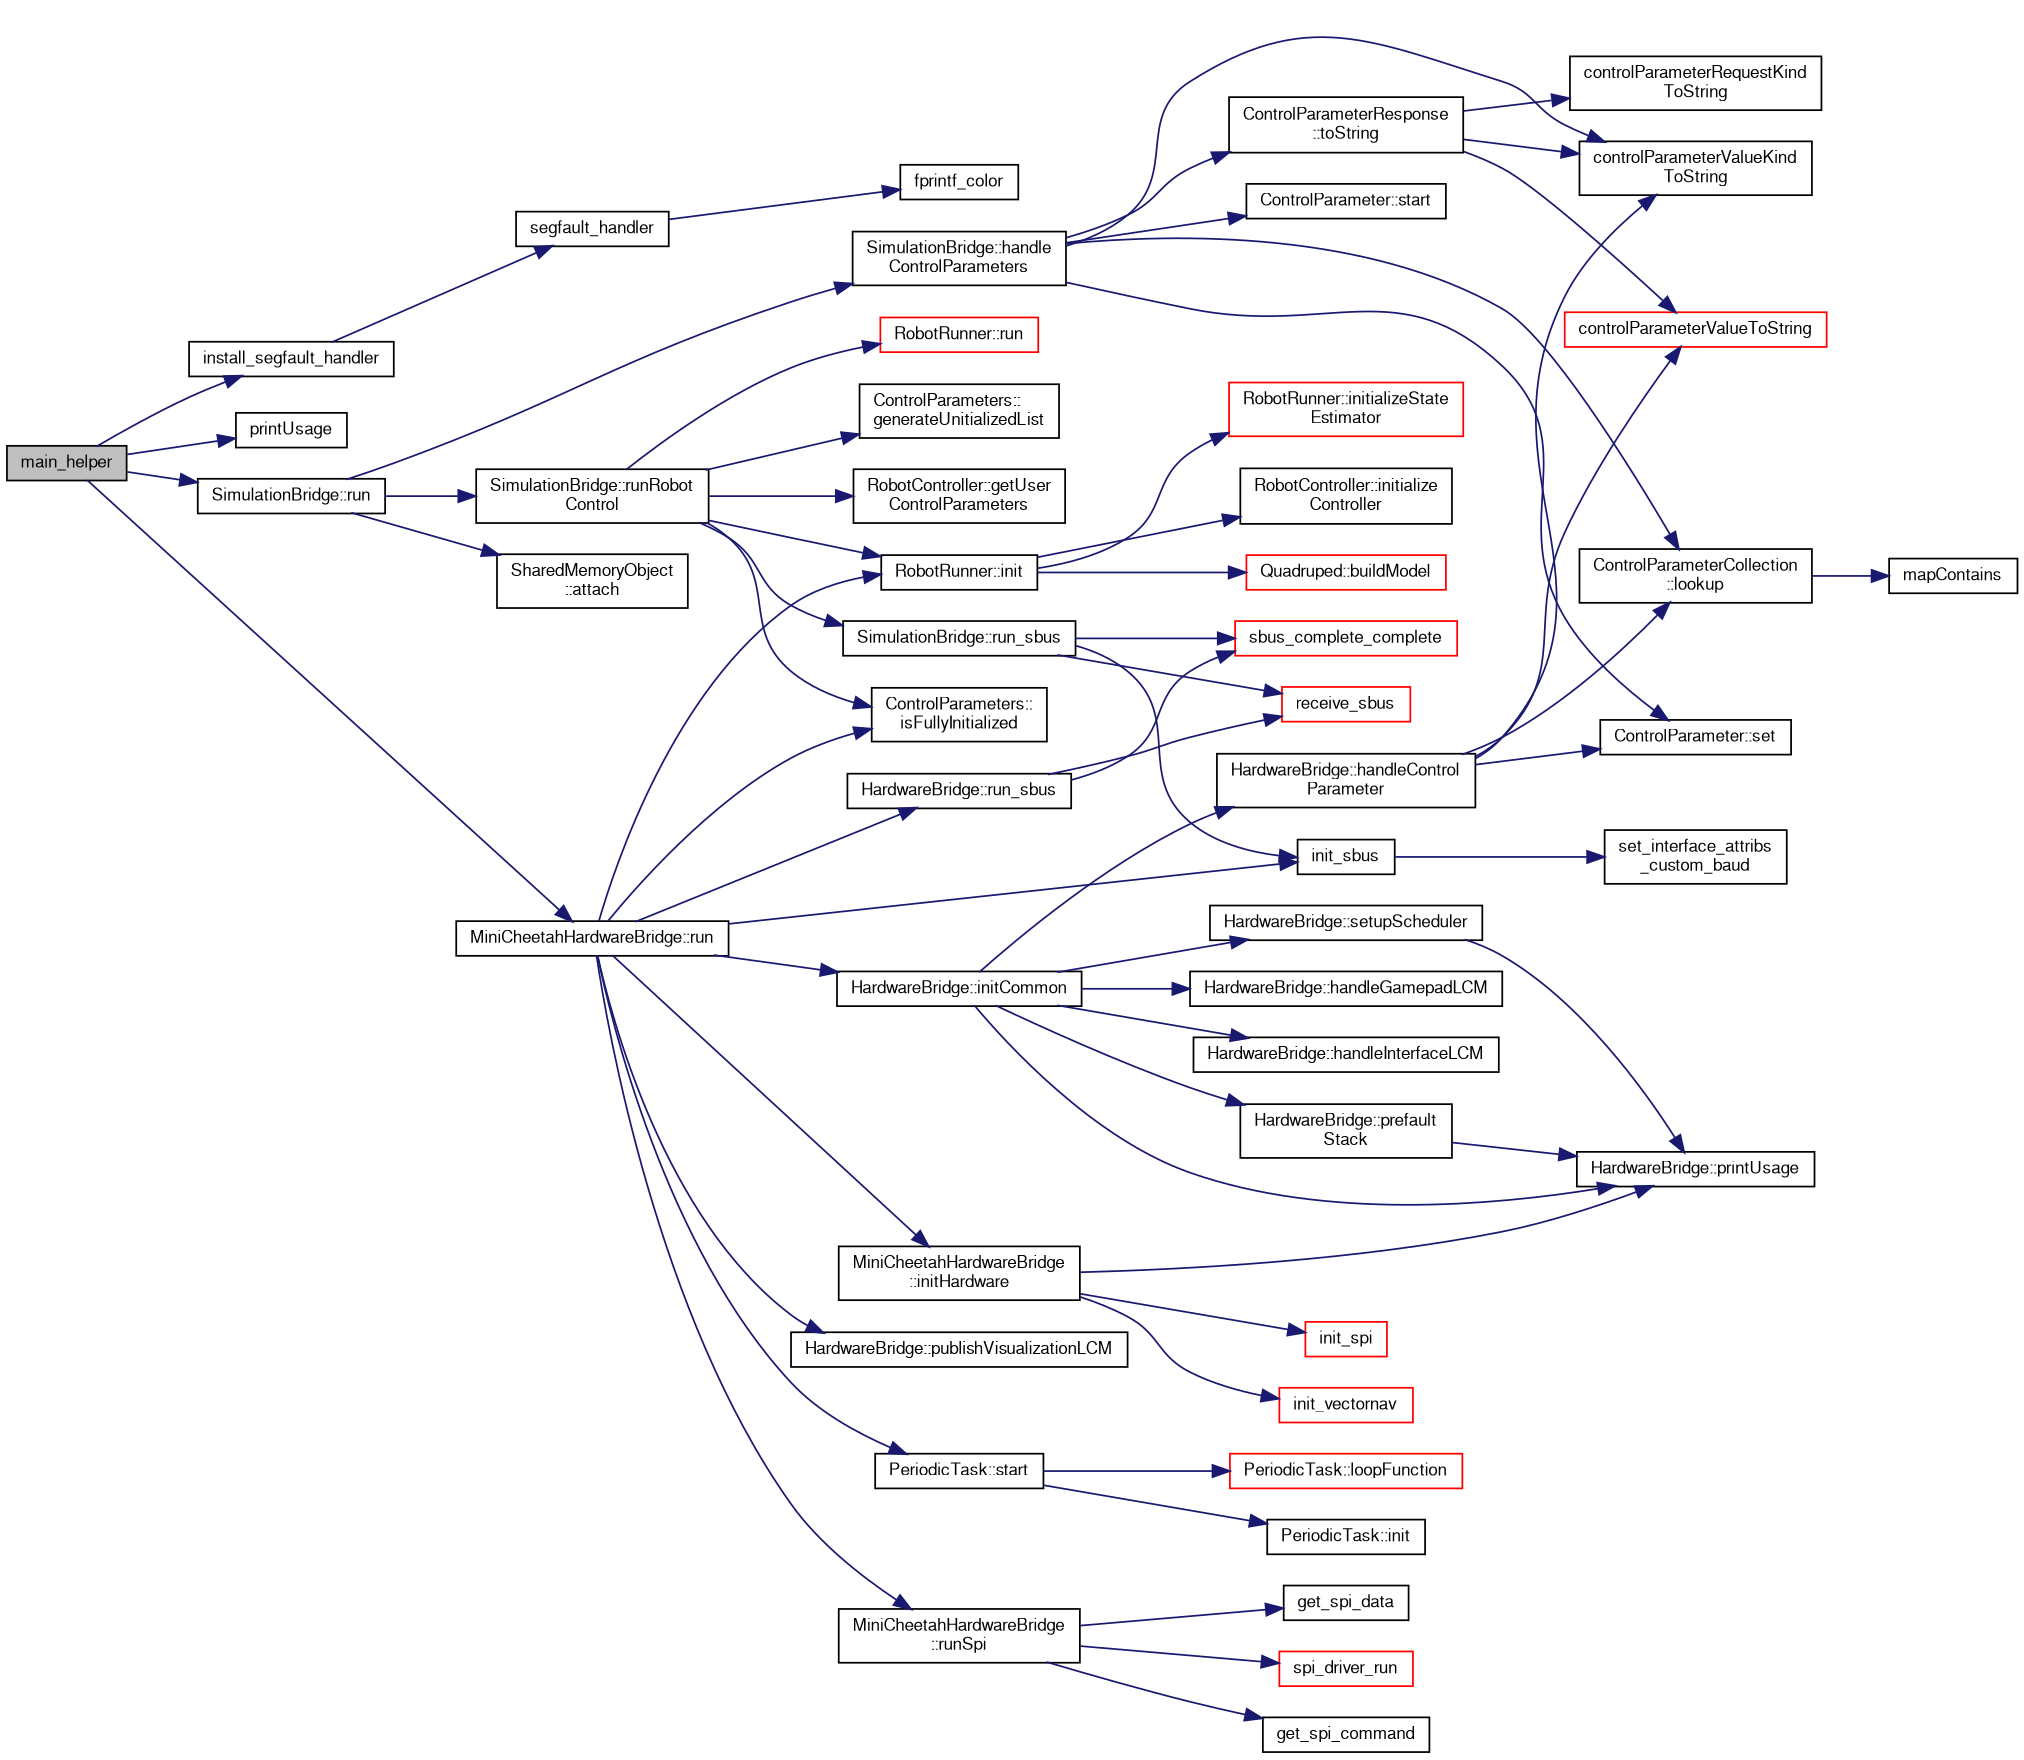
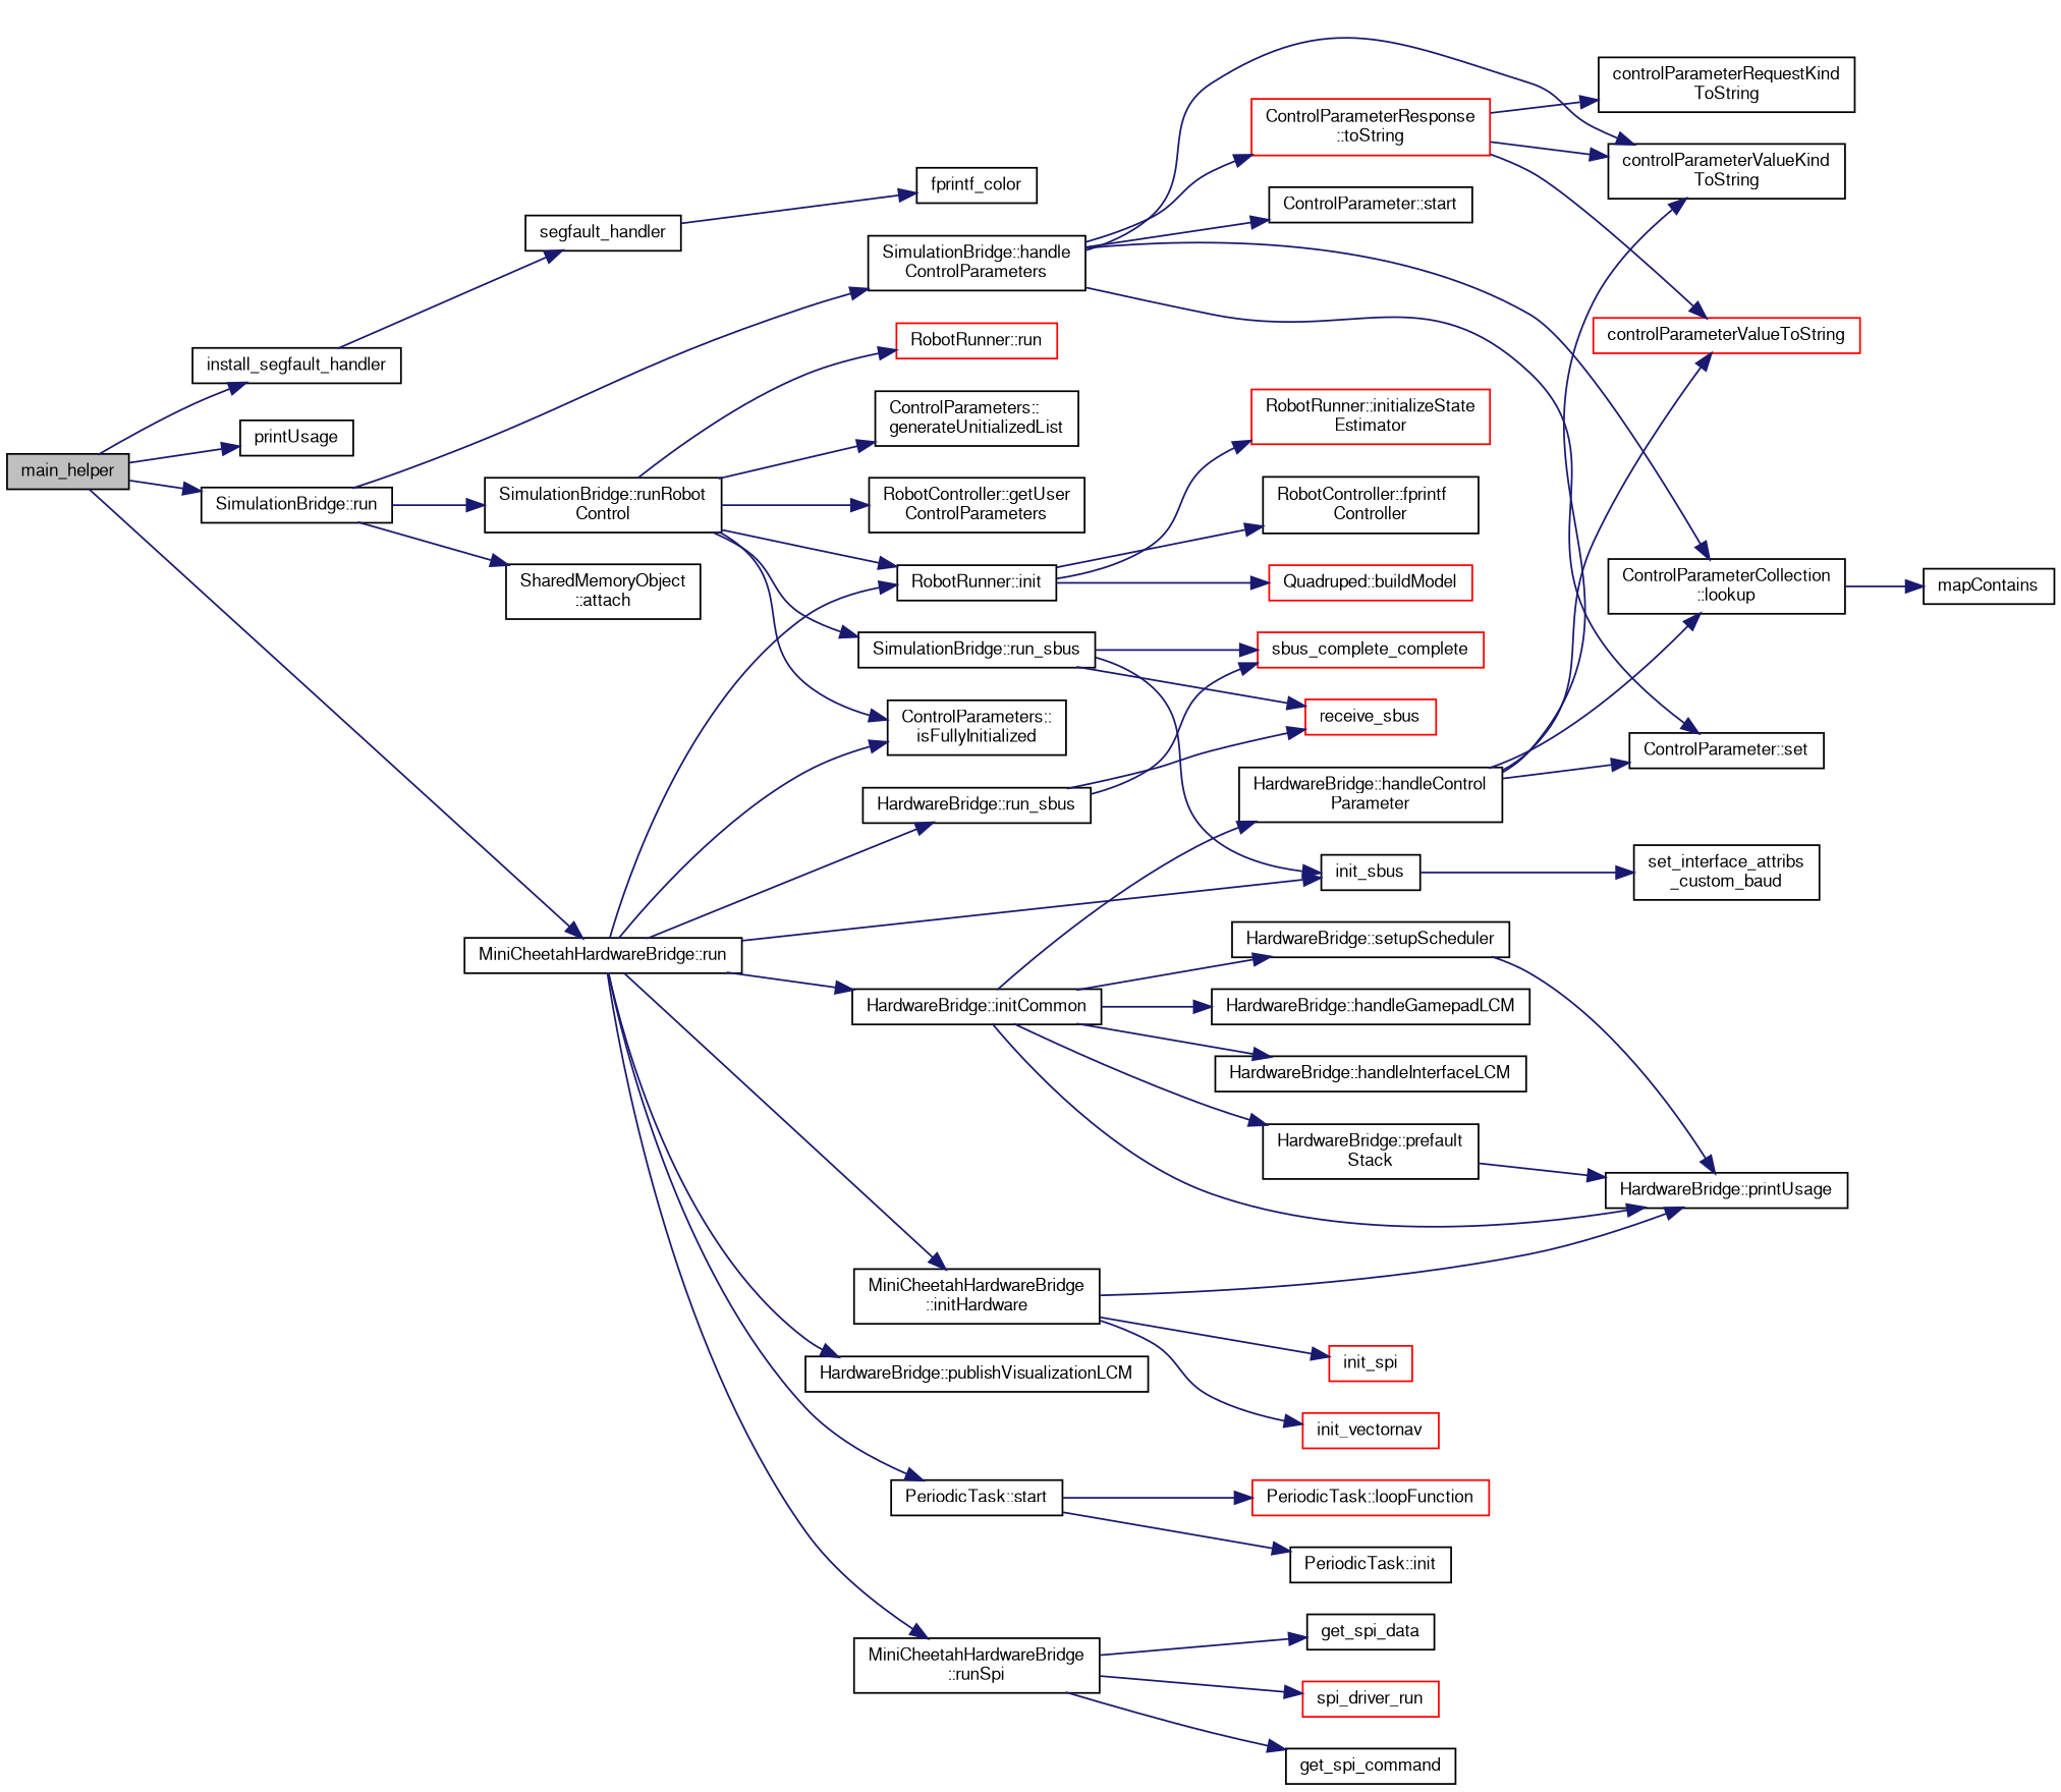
  digraph {
    rankdir=LR
    node [color=black fillcolor=white fontname=FreeSans fontsize=10 shape=record style=filled]
    edge [color=midnightblue fontname=FreeSans fontsize=10 labelfontname=FreeSans labelfontsize=10 style=solid]
    n1 [fillcolor=grey75 fontcolor=black height=0.2 label=main_helper width=0.4]
    n2 [height=0.2 label=install_segfault_handler width=0.4]
    n3 [height=0.2 label=printUsage width=0.4]
    n4 [height=0.2 label="SimulationBridge::run" width=0.4]
    n5 [height=0.2 label="MiniCheetahHardwareBridge::run" width=0.4]
    n6 [height=0.2 label=segfault_handler width=0.4]
    n7 [height=0.2 label="SharedMemoryObject\l::attach" width=0.4]
    n8 [height=0.2 label="SimulationBridge::handle\lControlParameters" width=0.4]
    n9 [height=0.2 label="SimulationBridge::runRobot\lControl" width=0.4]
    n10 [height=0.2 label="ControlParameters::\lisFullyInitialized" width=0.4]
    n11 [height=0.2 label="RobotRunner::init" width=0.4]
    n12 [height=0.2 label=init_sbus width=0.4]
    n13 [height=0.2 label="HardwareBridge::initCommon" width=0.4]
    n14 [height=0.2 label="MiniCheetahHardwareBridge\l::initHardware" width=0.4]
    n15 [height=0.2 label="PeriodicTask::start" width=0.4]
    n16 [height=0.2 label="MiniCheetahHardwareBridge\l::runSpi" width=0.4]
    n17 [height=0.2 label="HardwareBridge::publishVisualizationLCM" width=0.4]
    n18 [height=0.2 label="HardwareBridge::run_sbus" width=0.4]
    n19 [height=0.2 label=fprintf_color width=0.4]
    n20 [height=0.2 label="ControlParameterCollection\l::lookup" width=0.4]
    n21 [height=0.2 label="controlParameterValueKind\lToString" width=0.4]
    n22 [height=0.2 label="ControlParameter::set" width=0.4]
-   n23 [height=0.2 label="ControlParameterResponse\l::toString" width=0.4]
+   n23 [color=red height=0.2 label="ControlParameterResponse\l::toString" width=0.4]
    n24 [height=0.2 label="ControlParameter::start" width=0.4]
    n25 [height=0.2 label="ControlParameters::\lgenerateUnitializedList" width=0.4]
    n26 [height=0.2 label="RobotController::getUser\lControlParameters" width=0.4]
    n27 [height=0.2 label="SimulationBridge::run_sbus" width=0.4]
    n28 [color=red height=0.2 label="RobotRunner::run" width=0.4]
    n29 [height=0.2 label=mapContains width=0.4]
    n30 [height=0.2 label="controlParameterRequestKind\lToString" width=0.4]
    n31 [color=red height=0.2 label=controlParameterValueToString width=0.4]
    n32 [color=red height=0.2 label="Quadruped::buildModel" width=0.4]
    n33 [color=red height=0.2 label="RobotRunner::initializeState\lEstimator" width=0.4]
-   n34 [height=0.2 label="RobotController::initialize\lController" width=0.4]
+   n34 [height=0.2 label="RobotController::fprintf\lController" width=0.4]
    n35 [color=red height=0.2 label=receive_sbus width=0.4]
    n36 [color=red height=0.2 label=sbus_complete_complete width=0.4]
    n37 [height=0.2 label="set_interface_attribs\l_custom_baud" width=0.4]
    n38 [height=0.2 label="HardwareBridge::prefault\lStack" width=0.4]
    n39 [height=0.2 label="HardwareBridge::printUsage" width=0.4]
    n40 [height=0.2 label="HardwareBridge::setupScheduler" width=0.4]
    n41 [height=0.2 label="HardwareBridge::handleGamepadLCM" width=0.4]
    n42 [height=0.2 label="HardwareBridge::handleControl\lParameter" width=0.4]
    n43 [height=0.2 label="HardwareBridge::handleInterfaceLCM" width=0.4]
    n44 [color=red height=0.2 label=init_vectornav width=0.4]
    n45 [color=red height=0.2 label=init_spi width=0.4]
    n46 [height=0.2 label="PeriodicTask::init" width=0.4]
    n47 [color=red height=0.2 label="PeriodicTask::loopFunction" width=0.4]
    n48 [height=0.2 label=get_spi_command width=0.4]
    n49 [height=0.2 label=get_spi_data width=0.4]
    n50 [color=red height=0.2 label=spi_driver_run width=0.4]
    n1 -> n2
    n1 -> n3
    n1 -> n4
    n1 -> n5
    n2 -> n6
    n4 -> n7
    n4 -> n8
    n4 -> n9
    n5 -> n10
    n5 -> n11
    n5 -> n12
    n5 -> n13
    n5 -> n14
    n5 -> n15
    n5 -> n16
    n5 -> n17
    n5 -> n18
    n6 -> n19
    n8 -> n20
    n8 -> n21
    n8 -> n22
    n8 -> n23
    n8 -> n24
    n9 -> n10
    n9 -> n11
    n9 -> n25
    n9 -> n26
    n9 -> n27
    n9 -> n28
    n11 -> n32
    n11 -> n33
    n11 -> n34
    n12 -> n37
    n13 -> n38
    n13 -> n39
    n13 -> n40
    n13 -> n41
    n13 -> n42
    n13 -> n43
    n14 -> n39
    n14 -> n44
    n14 -> n45
    n15 -> n46
    n15 -> n47
    n16 -> n48
    n16 -> n49
    n16 -> n50
    n18 -> n35
    n18 -> n36
    n20 -> n29
    n23 -> n21
    n23 -> n30
    n23 -> n31
    n27 -> n12
    n27 -> n35
    n27 -> n36
    n38 -> n39
    n40 -> n39
    n42 -> n20
    n42 -> n21
    n42 -> n22
    n42 -> n31
  }
